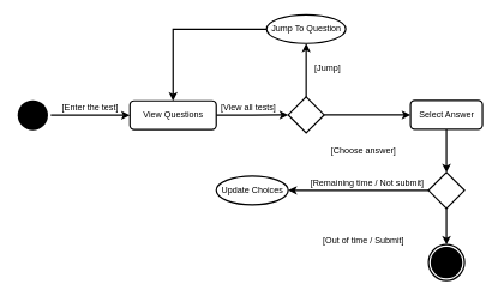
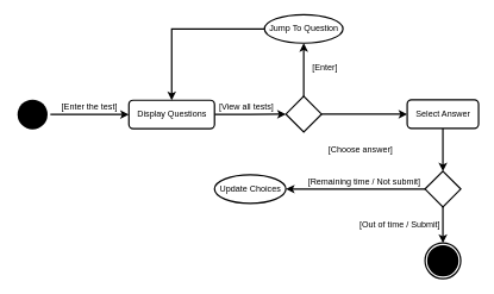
  <mxCell id="0" />
  <mxCell id="1" parent="0" />
  <mxCell id="2" value="" style="edgeStyle=orthogonalEdgeStyle;rounded=0;orthogonalLoop=1;jettySize=auto;html=1;strokeWidth=2;entryX=0;entryY=0.5;entryDx=0;entryDy=0;" edge="1" parent="1" source="3" target="6"><mxGeometry relative="1" as="geometry"><mxPoint x="210" y="160" as="targetPoint" /></mxGeometry></mxCell>
  <mxCell id="3" value="" style="ellipse;html=1;shape=endState;fillColor=#000000;strokeColor=none;strokeWidth=2;" vertex="1" parent="1"><mxGeometry x="20" y="135" width="50" height="50" as="geometry" /></mxCell>
  <mxCell id="4" value="Update Choices" style="ellipse;html=1;strokeWidth=2;" vertex="1" parent="1"><mxGeometry x="300" y="244.5" width="100" height="40" as="geometry" /></mxCell>
  <mxCell id="5" value="" style="edgeStyle=orthogonalEdgeStyle;rounded=0;orthogonalLoop=1;jettySize=auto;html=1;strokeWidth=2;" edge="1" parent="1" source="6" target="20"><mxGeometry relative="1" as="geometry" /></mxCell>
- <mxCell id="6" value="View Questions" style="html=1;rounded=1;strokeWidth=2;" vertex="1" parent="1"><mxGeometry x="180" y="140" width="120" height="40" as="geometry" /></mxCell>
+ <mxCell id="6" value="Display Questions" style="html=1;rounded=1;strokeWidth=2;" vertex="1" parent="1"><mxGeometry x="180" y="140" width="120" height="40" as="geometry" /></mxCell>
  <mxCell id="7" value="" style="edgeStyle=orthogonalEdgeStyle;rounded=0;orthogonalLoop=1;jettySize=auto;html=1;strokeWidth=2;" edge="1" parent="1" source="8" target="11"><mxGeometry relative="1" as="geometry" /></mxCell>
  <mxCell id="8" value="Select Answer" style="html=1;rounded=1;strokeWidth=2;" vertex="1" parent="1"><mxGeometry x="570" y="139.5" width="100" height="40" as="geometry" /></mxCell>
  <mxCell id="9" value="" style="edgeStyle=orthogonalEdgeStyle;rounded=0;orthogonalLoop=1;jettySize=auto;html=1;strokeWidth=2;" edge="1" parent="1" source="11" target="4"><mxGeometry relative="1" as="geometry" /></mxCell>
  <mxCell id="10" value="" style="edgeStyle=orthogonalEdgeStyle;rounded=0;orthogonalLoop=1;jettySize=auto;html=1;strokeWidth=2;" edge="1" parent="1" source="11" target="12"><mxGeometry relative="1" as="geometry" /></mxCell>
  <mxCell id="11" value="" style="rhombus;whiteSpace=wrap;html=1;rounded=0;strokeWidth=2;" vertex="1" parent="1"><mxGeometry x="595" y="239.5" width="50" height="50" as="geometry" /></mxCell>
  <mxCell id="12" value="" style="ellipse;html=1;shape=endState;fillColor=#000000;strokeColor=default;strokeWidth=2;" vertex="1" parent="1"><mxGeometry x="595" y="340" width="50" height="50" as="geometry" /></mxCell>
  <mxCell id="13" value="[Enter the test]" style="text;html=1;strokeColor=none;fillColor=none;align=center;verticalAlign=middle;whiteSpace=wrap;rounded=0;strokeWidth=2;fontSize=12;" vertex="1" parent="1"><mxGeometry x="80" y="134.5" width="90" height="30" as="geometry" /></mxCell>
  <mxCell id="14" value="[View all tests]" style="text;html=1;strokeColor=none;fillColor=none;align=center;verticalAlign=middle;whiteSpace=wrap;rounded=0;strokeWidth=2;fontSize=12;" vertex="1" parent="1"><mxGeometry x="300" y="135" width="90" height="30" as="geometry" /></mxCell>
- <mxCell id="15" value="[Jump]" style="text;html=1;strokeColor=none;fillColor=none;align=center;verticalAlign=middle;whiteSpace=wrap;rounded=0;strokeWidth=2;fontSize=12;" vertex="1" parent="1"><mxGeometry x="410" y="80" width="90" height="30" as="geometry" /></mxCell>
+ <mxCell id="15" value="[Enter]" style="text;html=1;strokeColor=none;fillColor=none;align=center;verticalAlign=middle;whiteSpace=wrap;rounded=0;strokeWidth=2;fontSize=12;" vertex="1" parent="1"><mxGeometry x="410" y="80" width="90" height="30" as="geometry" /></mxCell>
  <mxCell id="16" value="[Remaining time / Not submit]" style="text;html=1;strokeColor=none;fillColor=none;align=center;verticalAlign=middle;whiteSpace=wrap;rounded=0;strokeWidth=2;fontSize=12;" vertex="1" parent="1"><mxGeometry x="420" y="239.5" width="180" height="30" as="geometry" /></mxCell>
  <mxCell id="17" value="[Choose answer]" style="text;html=1;strokeColor=none;fillColor=none;align=center;verticalAlign=middle;whiteSpace=wrap;rounded=0;strokeWidth=2;fontSize=12;" vertex="1" parent="1"><mxGeometry x="450" y="194.5" width="110" height="30" as="geometry" /></mxCell>
  <mxCell id="18" value="" style="edgeStyle=orthogonalEdgeStyle;rounded=0;orthogonalLoop=1;jettySize=auto;html=1;strokeWidth=2;" edge="1" parent="1" source="20" target="8"><mxGeometry relative="1" as="geometry" /></mxCell>
  <mxCell id="19" value="" style="edgeStyle=orthogonalEdgeStyle;rounded=0;orthogonalLoop=1;jettySize=auto;html=1;strokeWidth=2;" edge="1" parent="1" source="20" target="22"><mxGeometry relative="1" as="geometry" /></mxCell>
  <mxCell id="20" value="" style="rhombus;whiteSpace=wrap;html=1;rounded=0;strokeWidth=2;" vertex="1" parent="1"><mxGeometry x="400" y="134.5" width="50" height="50" as="geometry" /></mxCell>
  <mxCell id="21" style="edgeStyle=orthogonalEdgeStyle;rounded=0;orthogonalLoop=1;jettySize=auto;html=1;entryX=0.5;entryY=0;entryDx=0;entryDy=0;strokeWidth=2;" edge="1" parent="1" source="22" target="6"><mxGeometry relative="1" as="geometry" /></mxCell>
  <mxCell id="22" value="Jump To Question" style="ellipse;html=1;strokeWidth=2;" vertex="1" parent="1"><mxGeometry x="370" y="20" width="110" height="40" as="geometry" /></mxCell>
- <mxCell id="23" value="[Out of time / Submit]" style="text;html=1;strokeColor=none;fillColor=none;align=center;verticalAlign=middle;whiteSpace=wrap;rounded=0;strokeWidth=2;fontSize=12;" vertex="1" parent="1"><mxGeometry x="445" y="320" width="120" height="30" as="geometry" /></mxCell>
+ <mxCell id="23" value="[Out of time / Submit]" style="text;html=1;strokeColor=none;fillColor=none;align=center;verticalAlign=middle;whiteSpace=wrap;rounded=0;strokeWidth=2;fontSize=12;" vertex="1" parent="1"><mxGeometry x="500" y="300" width="120" height="30" as="geometry" /></mxCell>
